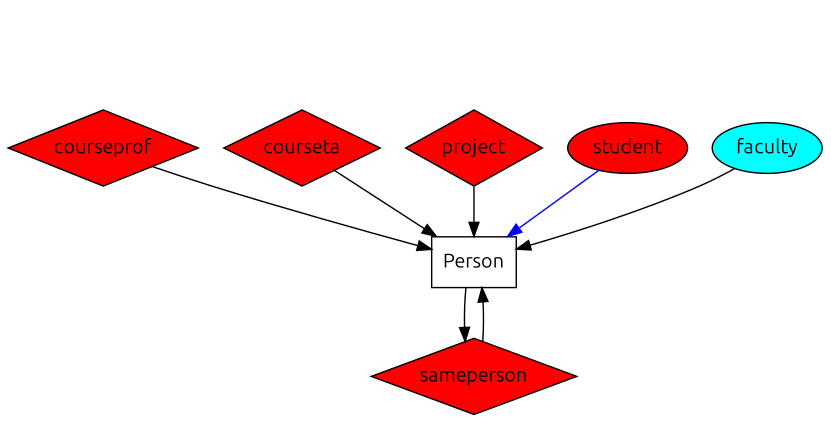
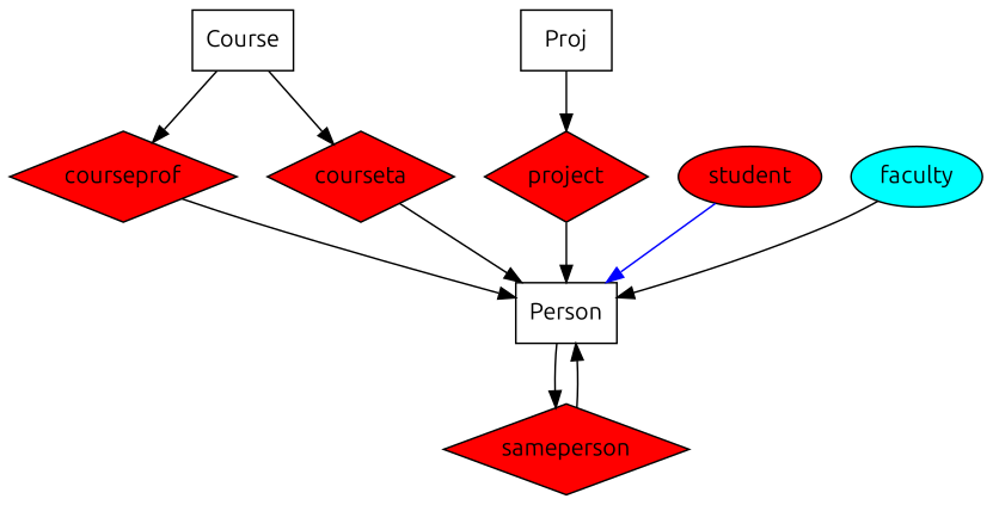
  digraph {
    fontname=Ubuntu
    style=filled
    node [fontname=Ubuntu shape=polygon fillcolor=red style=filled]
    edge [fontname=Ubuntu]
+   Course [shape=box fillcolor="" style=""]
    courseprof [distortion=0.0 height=0.75 orientation=45.0 width=0.5]
    courseta [height=0.75 orientation=45.0]
    Person [shape=box fillcolor="" style=""]
    sameperson [height=0.75 orientation=45.0]
    project [height=0.75 orientation=45.0 width=0.5]
    student [shape=""]
+   Proj [shape=box fillcolor="" style=""]
    faculty [fillcolor=cyan shape=ellipse]
+   Course -> courseprof
+   Course -> courseta
    courseprof -> Person
    courseta -> Person
    Person -> sameperson
    sameperson -> Person
    project -> Person
    student -> Person [color=blue style=solid]
+   Proj -> project
    faculty -> Person [color=black]
  }
